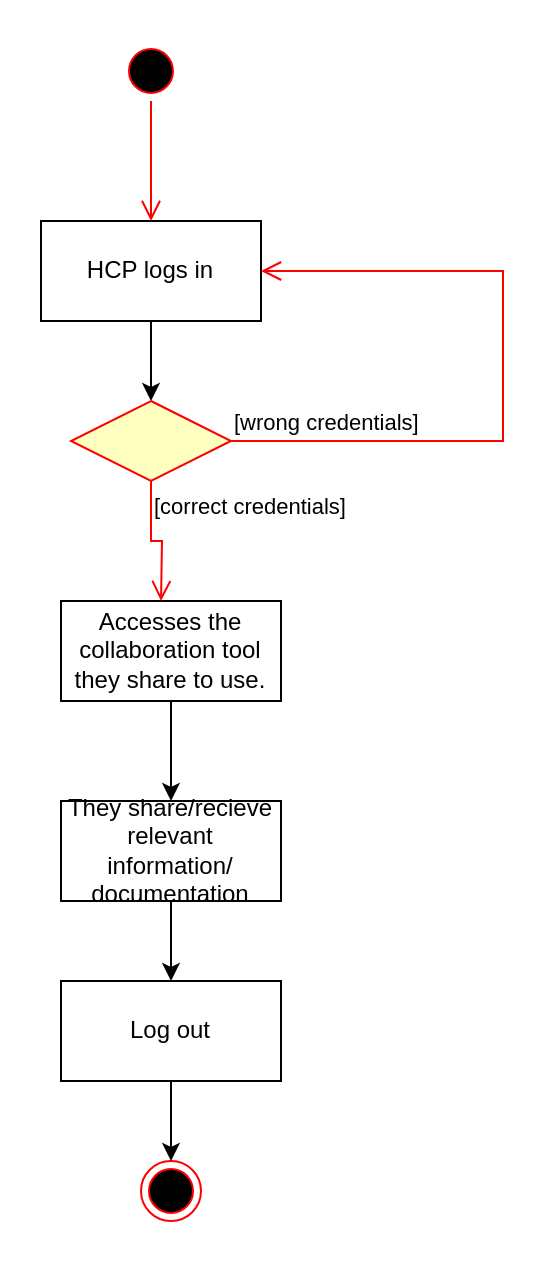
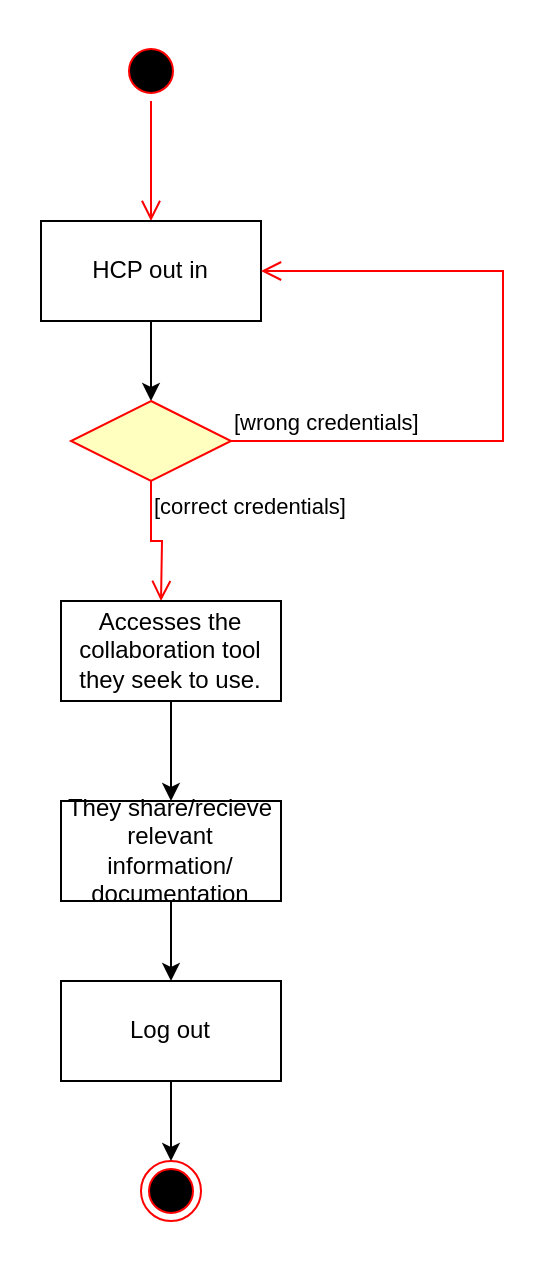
  <mxCell id="0" />
  <mxCell id="1" parent="0" />
  <mxCell id="2" value="" style="ellipse;html=1;shape=startState;fillColor=#000000;strokeColor=#ff0000;" parent="1" vertex="1"><mxGeometry x="60" y="20" width="30" height="30" as="geometry" /></mxCell>
  <mxCell id="3" value="" style="edgeStyle=orthogonalEdgeStyle;html=1;verticalAlign=bottom;endArrow=open;endSize=8;strokeColor=#ff0000;rounded=0;" parent="1" source="2" edge="1"><mxGeometry relative="1" as="geometry"><mxPoint x="75" y="110" as="targetPoint" /></mxGeometry></mxCell>
  <mxCell id="4" value="" style="edgeStyle=orthogonalEdgeStyle;rounded=0;orthogonalLoop=1;jettySize=auto;html=1;" parent="1" source="5" target="6" edge="1"><mxGeometry relative="1" as="geometry" /></mxCell>
- <mxCell id="5" value="HCP logs in" style="html=1;whiteSpace=wrap;" parent="1" vertex="1"><mxGeometry x="20" y="110" width="110" height="50" as="geometry" /></mxCell>
+ <mxCell id="5" value="HCP out in" style="html=1;whiteSpace=wrap;" parent="1" vertex="1"><mxGeometry x="20" y="110" width="110" height="50" as="geometry" /></mxCell>
  <mxCell id="6" value="" style="rhombus;whiteSpace=wrap;html=1;fontColor=#000000;fillColor=#ffffc0;strokeColor=#ff0000;" parent="1" vertex="1"><mxGeometry x="35" y="200" width="80" height="40" as="geometry" /></mxCell>
  <mxCell id="7" value="[wrong credentials]" style="edgeStyle=orthogonalEdgeStyle;html=1;align=left;verticalAlign=bottom;endArrow=open;endSize=8;strokeColor=#ff0000;rounded=0;" parent="1" source="6" target="5" edge="1"><mxGeometry x="-1" relative="1" as="geometry"><mxPoint x="250" y="130" as="targetPoint" /><Array as="points"><mxPoint x="251" y="220" /><mxPoint x="251" y="135" /></Array></mxGeometry></mxCell>
  <mxCell id="8" value="[correct credentials]" style="edgeStyle=orthogonalEdgeStyle;html=1;align=left;verticalAlign=top;endArrow=open;endSize=8;strokeColor=#ff0000;rounded=0;" parent="1" source="6" edge="1"><mxGeometry x="-1" relative="1" as="geometry"><mxPoint x="80" y="300" as="targetPoint" /><mxPoint as="offset" /></mxGeometry></mxCell>
  <mxCell id="9" value="" style="edgeStyle=orthogonalEdgeStyle;rounded=0;orthogonalLoop=1;jettySize=auto;html=1;" parent="1" source="10" target="12" edge="1"><mxGeometry relative="1" as="geometry" /></mxCell>
- <mxCell id="10" value="Accesses the collaboration tool they share to use." style="html=1;whiteSpace=wrap;" parent="1" vertex="1"><mxGeometry x="30" y="300" width="110" height="50" as="geometry" /></mxCell>
+ <mxCell id="10" value="Accesses the collaboration tool they seek to use." style="html=1;whiteSpace=wrap;" parent="1" vertex="1"><mxGeometry x="30" y="300" width="110" height="50" as="geometry" /></mxCell>
  <mxCell id="11" value="" style="edgeStyle=orthogonalEdgeStyle;rounded=0;orthogonalLoop=1;jettySize=auto;html=1;" parent="1" source="12" target="15" edge="1"><mxGeometry relative="1" as="geometry" /></mxCell>
  <mxCell id="12" value="They share/recieve relevant information/&lt;div&gt;documentation&lt;/div&gt;" style="html=1;whiteSpace=wrap;" parent="1" vertex="1"><mxGeometry x="30" y="400" width="110" height="50" as="geometry" /></mxCell>
  <mxCell id="13" value="" style="ellipse;html=1;shape=endState;fillColor=#000000;strokeColor=#ff0000;" parent="1" vertex="1"><mxGeometry x="70" y="580" width="30" height="30" as="geometry" /></mxCell>
  <mxCell id="14" value="" style="edgeStyle=orthogonalEdgeStyle;rounded=0;orthogonalLoop=1;jettySize=auto;html=1;" parent="1" source="15" target="13" edge="1"><mxGeometry relative="1" as="geometry" /></mxCell>
  <mxCell id="15" value="Log out" style="html=1;whiteSpace=wrap;" parent="1" vertex="1"><mxGeometry x="30" y="490" width="110" height="50" as="geometry" /></mxCell>
